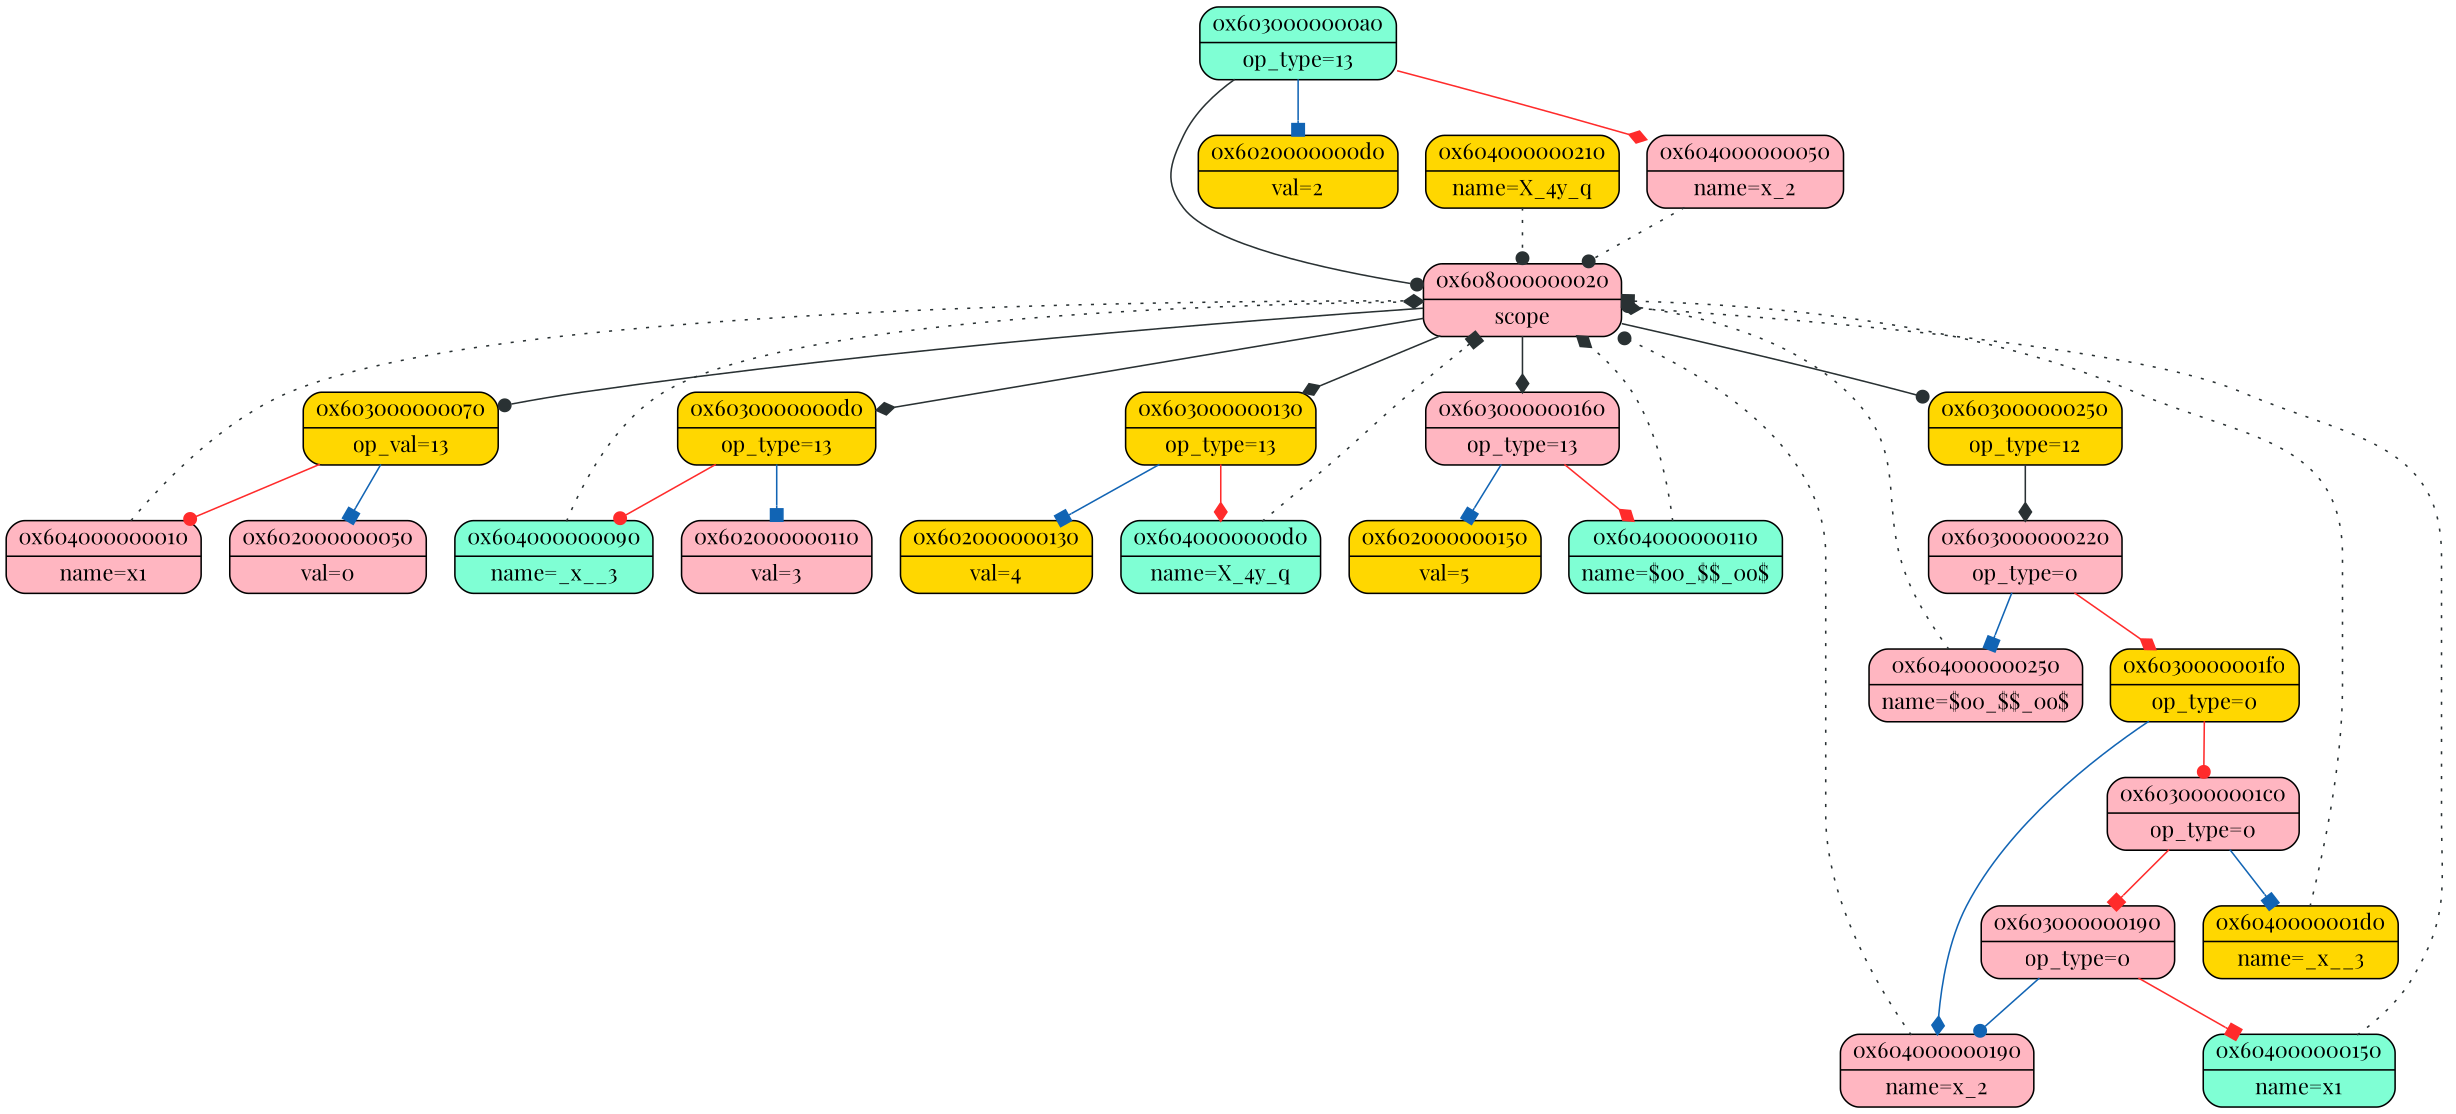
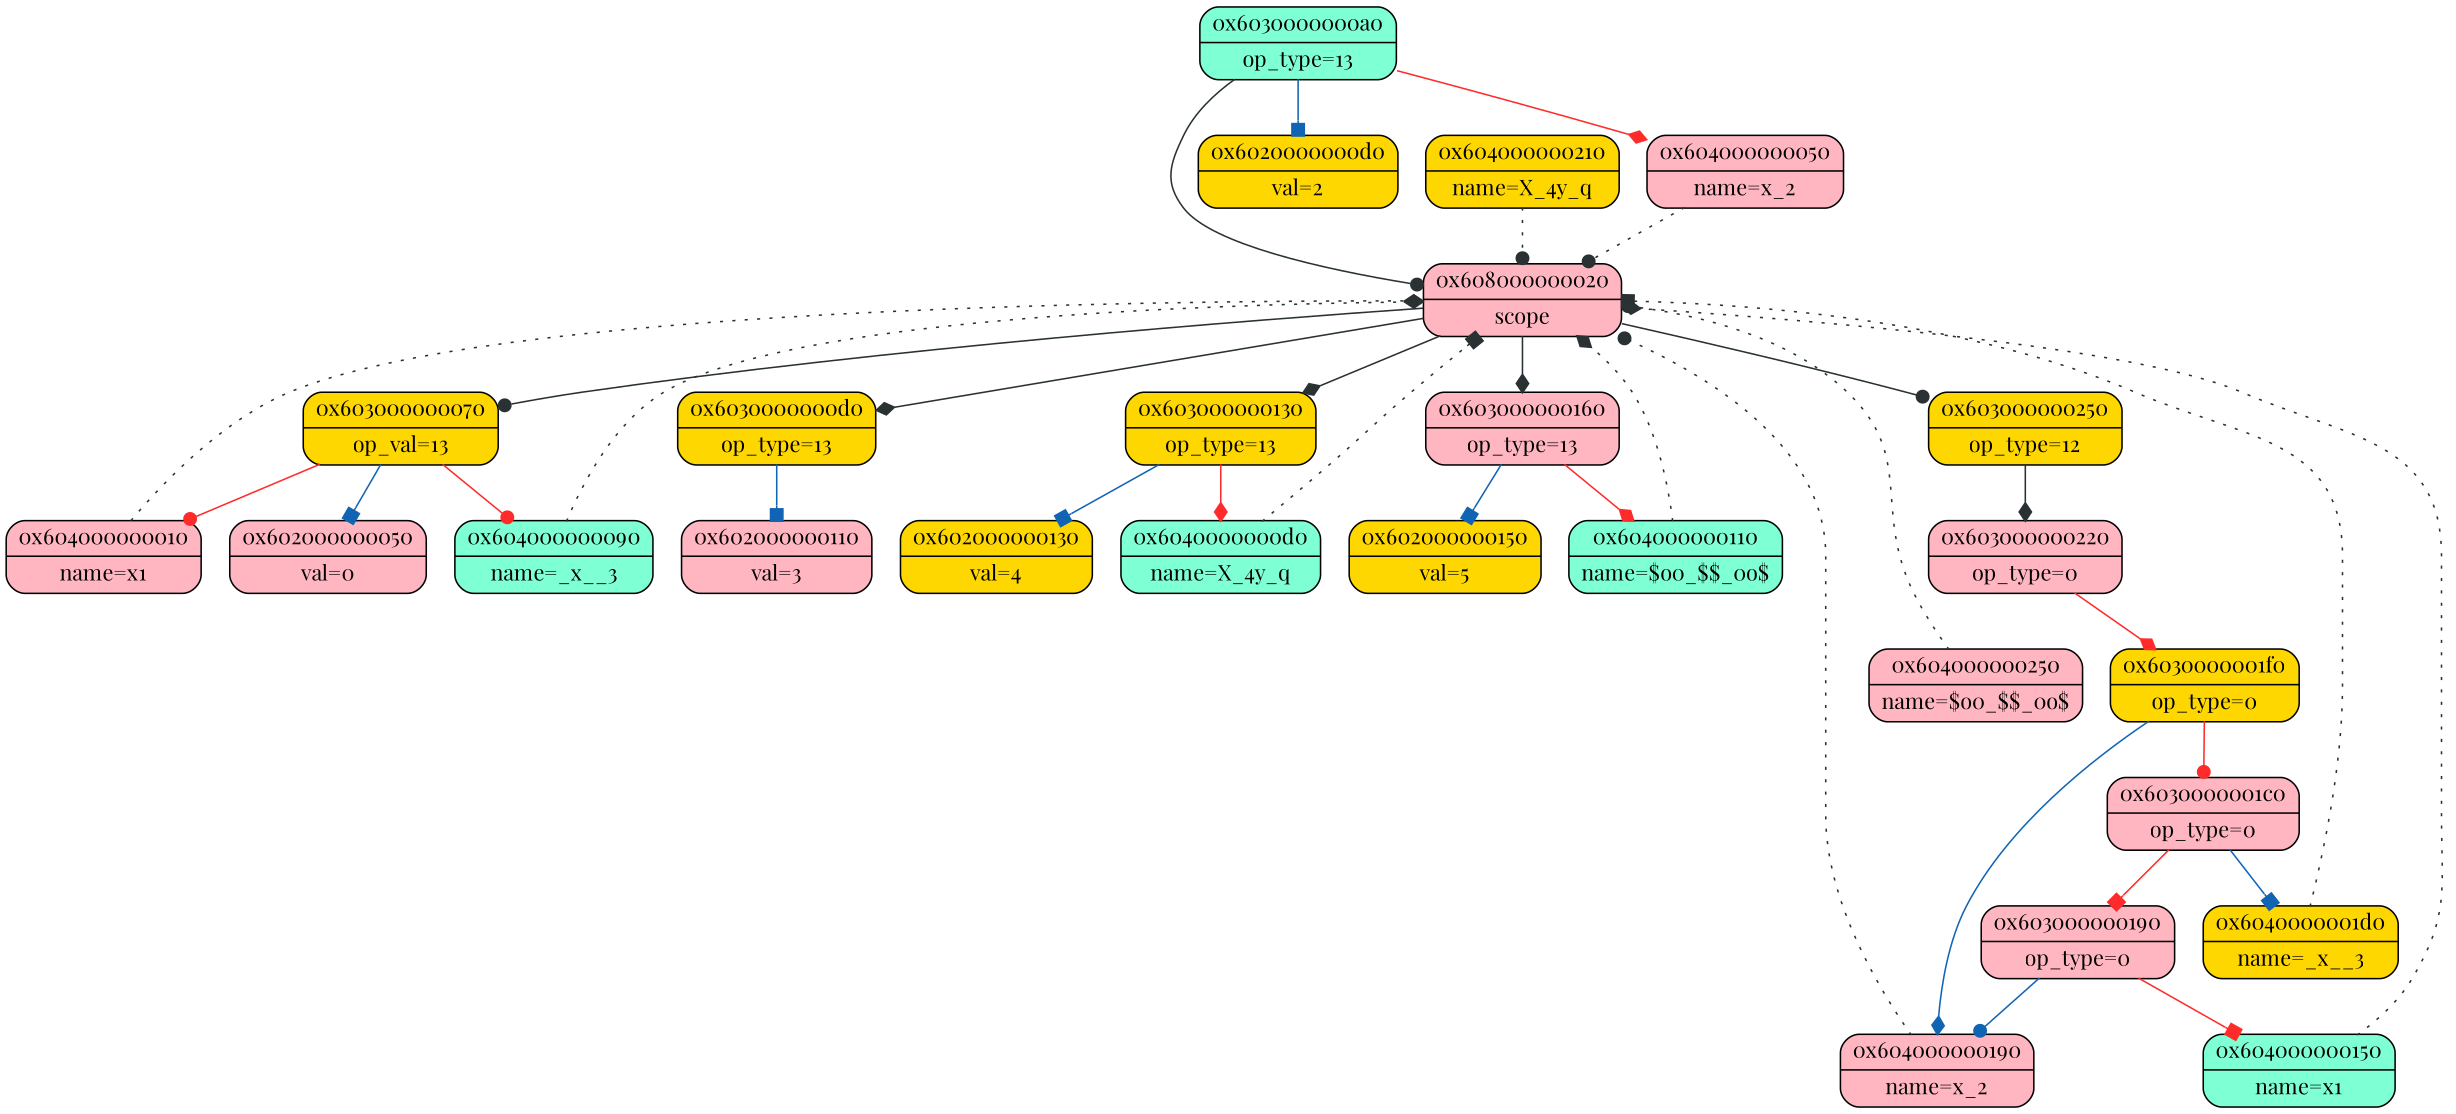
  digraph {
    fontname="Playfair Display"
    node [fillcolor=lightpink fontname="Playfair Display" shape=Mrecord style=filled]
    edge [arrowhead=diamond color="#293133" fontname="Playfair Display"]
    n1 [label="{{0x608000000020} | {scope}}"]
    n2 [fillcolor=gold label="{{0x603000000070} | {op_val=13}}"]
    n3 [fillcolor=gold label="{{0x6030000000d0} | {op_type=13}}"]
    n4 [fillcolor=gold label="{{0x603000000130} | {op_type=13}}"]
    n5 [label="{{0x603000000160} | {op_type=13}}"]
    n6 [fillcolor=gold label="{{0x603000000250} | {op_type=12}}"]
    n7 [label="{{0x604000000010} | {name=x1}}"]
    n8 [label="{{0x602000000050} | {val=0}}"]
    n9 [fillcolor=aquamarine label="{{0x6030000000a0} | {op_type=13}}"]
    n10 [label="{{0x604000000050} | {name=x_2}}"]
    n11 [fillcolor=gold label="{{0x6020000000d0} | {val=2}}"]
    n12 [fillcolor=aquamarine label="{{0x604000000090} | {name=_x__3}}"]
    n13 [label="{{0x602000000110} | {val=3}}"]
    n14 [fillcolor=aquamarine label="{{0x6040000000d0} | {name=X_4y_q}}"]
    n15 [fillcolor=gold label="{{0x602000000130} | {val=4}}"]
    n16 [fillcolor=aquamarine label="{{0x604000000110} | {name=$o0_$$_0o$}}"]
    n17 [fillcolor=gold label="{{0x602000000150} | {val=5}}"]
    n18 [label="{{0x603000000220} | {op_type=0}}"]
    n19 [fillcolor=gold label="{{0x6030000001f0} | {op_type=0}}"]
    n20 [label="{{0x604000000250} | {name=$o0_$$_0o$}}"]
    n21 [label="{{0x6030000001c0} | {op_type=0}}"]
    n22 [label="{{0x604000000190} | {name=x_2}}"]
    n23 [label="{{0x603000000190} | {op_type=0}}"]
    n24 [fillcolor=gold label="{{0x6040000001d0} | {name=_x__3}}"]
    n25 [fillcolor=gold label="{{0x604000000210} | {name=X_4y_q}}"]
    n26 [fillcolor=aquamarine label="{{0x604000000150} | {name=x1}}"]
    n1 -> n2 [arrowhead=dot]
    n1 -> n3
    n1 -> n4
    n1 -> n5
    n1 -> n6 [arrowhead=dot]
    n2 -> n7 [arrowhead=dot color="#FF2B2B"]
    n2 -> n8 [arrowhead=box color="#1164B4"]
-   n3 -> n12 [arrowhead=dot color="#FF2B2B"]
+   n2 -> n12 [arrowhead=dot color="#FF2B2B"]
    n3 -> n13 [arrowhead=box color="#1164B4"]
    n4 -> n14 [color="#FF2B2B"]
    n4 -> n15 [arrowhead=box color="#1164B4"]
    n5 -> n16 [color="#FF2B2B"]
    n5 -> n17 [arrowhead=box color="#1164B4"]
    n6 -> n18
    n7 -> n1 [style=dotted]
    n9 -> n1 [arrowhead=dot]
    n9 -> n10 [color="#FF2B2B"]
    n9 -> n11 [arrowhead=box color="#1164B4"]
    n10 -> n1 [arrowhead=dot style=dotted]
    n12 -> n1 [style=dotted]
    n14 -> n1 [arrowhead=box style=dotted]
    n16 -> n1 [style=dotted]
    n18 -> n19 [color="#FF2B2B"]
-   n18 -> n20 [arrowhead=box color="#1164B4"]
    n19 -> n21 [arrowhead=dot color="#FF2B2B"]
    n19 -> n22 [color="#1164B4"]
    n20 -> n1 [arrowhead=dot style=dotted]
    n21 -> n23 [arrowhead=box color="#FF2B2B"]
    n21 -> n24 [arrowhead=box color="#1164B4"]
    n22 -> n1 [arrowhead=dot style=dotted]
    n23 -> n22 [arrowhead=dot color="#1164B4"]
    n23 -> n26 [arrowhead=box color="#FF2B2B"]
    n24 -> n1 [arrowhead=box style=dotted]
    n25 -> n1 [arrowhead=dot style=dotted]
    n26 -> n1 [style=dotted]
  }
